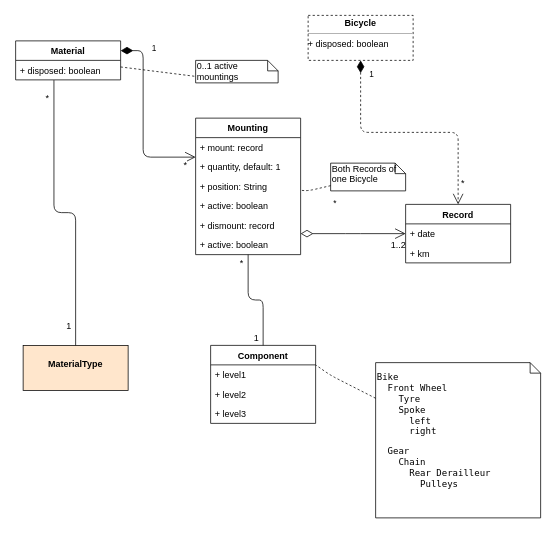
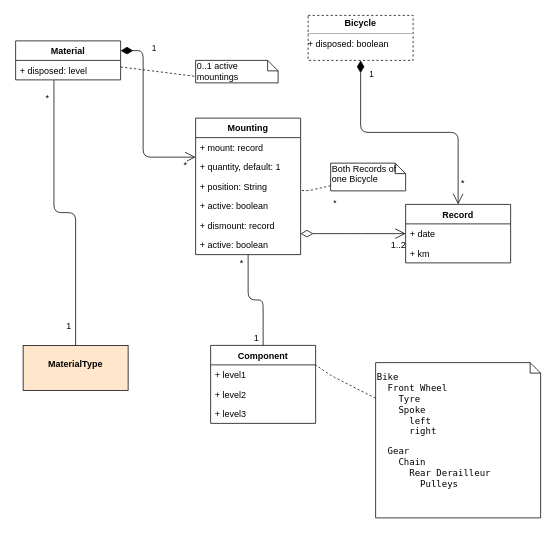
  <mxCell id="0" />
  <mxCell id="1" parent="0" />
- <mxCell id="2" value="1" style="endArrow=open;html=1;endSize=12;startArrow=diamondThin;startSize=14;startFill=1;edgeStyle=orthogonalEdgeStyle;align=left;verticalAlign=bottom;exitX=0.5;exitY=1;exitDx=0;exitDy=0;dashed=1;" parent="1" source="4" target="17" edge="1"><mxGeometry x="-0.832" y="10" relative="1" as="geometry"><mxPoint x="200" y="370" as="sourcePoint" /><mxPoint x="360" y="370" as="targetPoint" /><mxPoint as="offset" /></mxGeometry></mxCell>
+ <mxCell id="2" value="1" style="endArrow=open;html=1;endSize=12;startArrow=diamondThin;startSize=14;startFill=1;edgeStyle=orthogonalEdgeStyle;align=left;verticalAlign=bottom;exitX=0.5;exitY=1;exitDx=0;exitDy=0;" parent="1" source="4" target="17" edge="1"><mxGeometry x="-0.832" y="10" relative="1" as="geometry"><mxPoint x="200" y="370" as="sourcePoint" /><mxPoint x="360" y="370" as="targetPoint" /><mxPoint as="offset" /></mxGeometry></mxCell>
  <mxCell id="3" value="*" style="text;html=1;resizable=0;points=[];align=center;verticalAlign=middle;labelBackgroundColor=#ffffff;" parent="2" vertex="1" connectable="0"><mxGeometry x="0.877" y="1" relative="1" as="geometry"><mxPoint x="4" y="-9" as="offset" /></mxGeometry></mxCell>
  <mxCell id="4" value="&lt;p style=&quot;margin: 0px ; margin-top: 4px ; text-align: center&quot;&gt;&lt;b&gt;Bicycle&lt;/b&gt;&lt;/p&gt;&lt;hr size=&quot;1&quot;&gt;&lt;div style=&quot;height: 2px&quot;&gt;+ disposed: boolean&lt;/div&gt;" style="verticalAlign=top;align=left;overflow=fill;fontSize=12;fontFamily=Helvetica;html=1;dashed=1;" parent="1" vertex="1"><mxGeometry x="410" y="20" width="140" height="60" as="geometry" /></mxCell>
  <mxCell id="5" value="&lt;p style=&quot;margin: 0px ; margin-top: 4px ; text-align: center&quot;&gt;&lt;br&gt;&lt;b&gt;MaterialType&lt;/b&gt;&lt;/p&gt;" style="verticalAlign=top;align=left;overflow=fill;fontSize=12;fontFamily=Helvetica;html=1;fillColor=#ffe6cc;" parent="1" vertex="1"><mxGeometry x="30" y="460" width="140" height="60" as="geometry" /></mxCell>
  <mxCell id="6" value="1" style="endArrow=open;html=1;endSize=12;startArrow=diamondThin;startSize=14;startFill=1;edgeStyle=orthogonalEdgeStyle;align=left;verticalAlign=bottom;exitX=1;exitY=0.25;exitDx=0;exitDy=0;" parent="1" source="34" target="20" edge="1"><mxGeometry x="-0.704" y="10" relative="1" as="geometry"><mxPoint x="180" y="43" as="sourcePoint" /><mxPoint x="40" y="410" as="targetPoint" /><mxPoint as="offset" /><Array as="points"><mxPoint x="190" y="67" /><mxPoint x="190" y="209" /></Array></mxGeometry></mxCell>
  <mxCell id="7" value="*" style="text;html=1;resizable=0;points=[];align=center;verticalAlign=middle;labelBackgroundColor=#ffffff;" parent="6" vertex="1" connectable="0"><mxGeometry x="0.894" y="2" relative="1" as="geometry"><mxPoint x="-2" y="12" as="offset" /></mxGeometry></mxCell>
  <mxCell id="8" value="*" style="endArrow=open;html=1;endSize=12;startArrow=diamondThin;startSize=14;startFill=0;edgeStyle=orthogonalEdgeStyle;align=left;verticalAlign=bottom;entryX=0;entryY=0.5;entryDx=0;entryDy=0;" parent="1" source="20" target="18" edge="1"><mxGeometry x="-0.393" y="31" relative="1" as="geometry"><mxPoint x="430" y="350" as="sourcePoint" /><mxPoint x="440" y="310" as="targetPoint" /><Array as="points"><mxPoint x="470" y="311" /><mxPoint x="470" y="311" /></Array><mxPoint as="offset" /></mxGeometry></mxCell>
  <mxCell id="9" value="1..2" style="text;html=1;resizable=0;points=[];align=center;verticalAlign=middle;labelBackgroundColor=#ffffff;" parent="8" vertex="1" connectable="0"><mxGeometry x="0.871" relative="1" as="geometry"><mxPoint x="-2" y="14.5" as="offset" /></mxGeometry></mxCell>
  <mxCell id="10" value="" style="endArrow=none;html=1;edgeStyle=orthogonalEdgeStyle;exitX=0.365;exitY=1.013;exitDx=0;exitDy=0;exitPerimeter=0;" parent="1" source="35" target="5" edge="1"><mxGeometry relative="1" as="geometry"><mxPoint x="260" y="220" as="sourcePoint" /><mxPoint x="40" y="410" as="targetPoint" /></mxGeometry></mxCell>
  <mxCell id="11" value="" style="resizable=0;html=1;align=left;verticalAlign=bottom;labelBackgroundColor=#ffffff;fontSize=10;" parent="10" connectable="0" vertex="1"><mxGeometry x="-1" relative="1" as="geometry" /></mxCell>
  <mxCell id="12" value="" style="resizable=0;html=1;align=right;verticalAlign=bottom;labelBackgroundColor=#ffffff;fontSize=10;" parent="10" connectable="0" vertex="1"><mxGeometry x="1" relative="1" as="geometry" /></mxCell>
  <mxCell id="13" value="*" style="text;html=1;resizable=0;points=[];align=center;verticalAlign=middle;labelBackgroundColor=#ffffff;" parent="10" vertex="1" connectable="0"><mxGeometry x="-0.898" relative="1" as="geometry"><mxPoint x="-10" y="3" as="offset" /></mxGeometry></mxCell>
  <mxCell id="14" value="1" style="text;html=1;resizable=0;points=[];align=center;verticalAlign=middle;labelBackgroundColor=#ffffff;" parent="10" vertex="1" connectable="0"><mxGeometry x="0.866" relative="1" as="geometry"><mxPoint x="-10" y="-0.5" as="offset" /></mxGeometry></mxCell>
  <mxCell id="15" value="0..1 active mountings&amp;nbsp;" style="shape=note;whiteSpace=wrap;html=1;size=14;verticalAlign=top;align=left;spacingTop=-6;" parent="1" vertex="1"><mxGeometry x="260" y="80" width="110" height="30" as="geometry" /></mxCell>
  <mxCell id="16" value="" style="endArrow=none;dashed=1;html=1;entryX=0.003;entryY=0.713;entryDx=0;entryDy=0;entryPerimeter=0;" parent="1" source="34" target="15" edge="1"><mxGeometry width="50" height="50" relative="1" as="geometry"><mxPoint x="-140" y="477" as="sourcePoint" /><mxPoint x="-90" y="427" as="targetPoint" /></mxGeometry></mxCell>
  <mxCell id="17" value="Record" style="swimlane;fontStyle=1;childLayout=stackLayout;horizontal=1;startSize=26;fillColor=none;horizontalStack=0;resizeParent=1;resizeParentMax=0;resizeLast=0;collapsible=1;marginBottom=0;" parent="1" vertex="1"><mxGeometry x="540" y="272" width="140" height="78" as="geometry"><mxRectangle x="480" y="420" width="90" height="26" as="alternateBounds" /></mxGeometry></mxCell>
  <mxCell id="18" value="+ date" style="text;strokeColor=none;fillColor=none;align=left;verticalAlign=top;spacingLeft=4;spacingRight=4;overflow=hidden;rotatable=0;points=[[0,0.5],[1,0.5]];portConstraint=eastwest;" parent="17" vertex="1"><mxGeometry y="26" width="140" height="26" as="geometry" /></mxCell>
  <mxCell id="19" value="+ km" style="text;strokeColor=none;fillColor=none;align=left;verticalAlign=top;spacingLeft=4;spacingRight=4;overflow=hidden;rotatable=0;points=[[0,0.5],[1,0.5]];portConstraint=eastwest;" parent="17" vertex="1"><mxGeometry y="52" width="140" height="26" as="geometry" /></mxCell>
  <mxCell id="20" value="Mounting" style="swimlane;fontStyle=1;childLayout=stackLayout;horizontal=1;startSize=26;fillColor=none;horizontalStack=0;resizeParent=1;resizeParentMax=0;resizeLast=0;collapsible=1;marginBottom=0;" parent="1" vertex="1"><mxGeometry x="260" y="157" width="140" height="182" as="geometry"><mxRectangle x="480" y="317" width="80" height="26" as="alternateBounds" /></mxGeometry></mxCell>
  <mxCell id="21" value="+ mount: record" style="text;strokeColor=none;fillColor=none;align=left;verticalAlign=top;spacingLeft=4;spacingRight=4;overflow=hidden;rotatable=0;points=[[0,0.5],[1,0.5]];portConstraint=eastwest;" parent="20" vertex="1"><mxGeometry y="26" width="140" height="26" as="geometry" /></mxCell>
  <mxCell id="22" value="+ quantity, default: 1" style="text;strokeColor=none;fillColor=none;align=left;verticalAlign=top;spacingLeft=4;spacingRight=4;overflow=hidden;rotatable=0;points=[[0,0.5],[1,0.5]];portConstraint=eastwest;" vertex="1" parent="20"><mxGeometry y="52" width="140" height="26" as="geometry" /></mxCell>
  <mxCell id="23" value="+ position: String" style="text;strokeColor=none;fillColor=none;align=left;verticalAlign=top;spacingLeft=4;spacingRight=4;overflow=hidden;rotatable=0;points=[[0,0.5],[1,0.5]];portConstraint=eastwest;" vertex="1" parent="20"><mxGeometry y="78" width="140" height="26" as="geometry" /></mxCell>
  <mxCell id="24" value="+ active: boolean" style="text;strokeColor=none;fillColor=none;align=left;verticalAlign=top;spacingLeft=4;spacingRight=4;overflow=hidden;rotatable=0;points=[[0,0.5],[1,0.5]];portConstraint=eastwest;" vertex="1" parent="20"><mxGeometry y="104" width="140" height="26" as="geometry" /></mxCell>
  <mxCell id="25" value="+ dismount: record" style="text;strokeColor=none;fillColor=none;align=left;verticalAlign=top;spacingLeft=4;spacingRight=4;overflow=hidden;rotatable=0;points=[[0,0.5],[1,0.5]];portConstraint=eastwest;" parent="20" vertex="1"><mxGeometry y="130" width="140" height="26" as="geometry" /></mxCell>
  <mxCell id="26" value="+ active: boolean" style="text;strokeColor=none;fillColor=none;align=left;verticalAlign=top;spacingLeft=4;spacingRight=4;overflow=hidden;rotatable=0;points=[[0,0.5],[1,0.5]];portConstraint=eastwest;" parent="20" vertex="1"><mxGeometry y="156" width="140" height="26" as="geometry" /></mxCell>
  <mxCell id="27" value="Both Records of&amp;nbsp; one Bicycle" style="shape=note;whiteSpace=wrap;html=1;size=14;verticalAlign=top;align=left;spacingTop=-6;" parent="1" vertex="1"><mxGeometry x="440" y="217" width="100" height="37" as="geometry" /></mxCell>
  <mxCell id="28" value="" style="endArrow=none;dashed=1;html=1;" parent="1" source="27" target="20" edge="1"><mxGeometry width="50" height="50" relative="1" as="geometry"><mxPoint x="250" y="121.489" as="sourcePoint" /><mxPoint x="310.33" y="131.39" as="targetPoint" /><Array as="points"><mxPoint x="410" y="254" /></Array></mxGeometry></mxCell>
  <mxCell id="29" value="" style="endArrow=none;html=1;edgeStyle=orthogonalEdgeStyle;" edge="1" parent="1" source="20" target="36"><mxGeometry relative="1" as="geometry"><mxPoint x="109" y="126" as="sourcePoint" /><mxPoint x="110" y="480" as="targetPoint" /></mxGeometry></mxCell>
  <mxCell id="30" value="" style="resizable=0;html=1;align=left;verticalAlign=bottom;labelBackgroundColor=#ffffff;fontSize=10;" connectable="0" vertex="1" parent="29"><mxGeometry x="-1" relative="1" as="geometry" /></mxCell>
  <mxCell id="31" value="" style="resizable=0;html=1;align=right;verticalAlign=bottom;labelBackgroundColor=#ffffff;fontSize=10;" connectable="0" vertex="1" parent="29"><mxGeometry x="1" relative="1" as="geometry" /></mxCell>
  <mxCell id="32" value="*" style="text;html=1;resizable=0;points=[];align=center;verticalAlign=middle;labelBackgroundColor=#ffffff;" vertex="1" connectable="0" parent="29"><mxGeometry x="-0.898" relative="1" as="geometry"><mxPoint x="-10" y="3" as="offset" /></mxGeometry></mxCell>
  <mxCell id="33" value="1" style="text;html=1;resizable=0;points=[];align=center;verticalAlign=middle;labelBackgroundColor=#ffffff;" vertex="1" connectable="0" parent="29"><mxGeometry x="0.866" relative="1" as="geometry"><mxPoint x="-10" y="-0.5" as="offset" /></mxGeometry></mxCell>
  <mxCell id="34" value="Material" style="swimlane;fontStyle=1;childLayout=stackLayout;horizontal=1;startSize=26;fillColor=none;horizontalStack=0;resizeParent=1;resizeParentMax=0;resizeLast=0;collapsible=1;marginBottom=0;" vertex="1" parent="1"><mxGeometry x="20" y="54" width="140" height="52" as="geometry"><mxRectangle x="480" y="317" width="80" height="26" as="alternateBounds" /></mxGeometry></mxCell>
- <mxCell id="35" value="+ disposed: boolean" style="text;strokeColor=none;fillColor=none;align=left;verticalAlign=top;spacingLeft=4;spacingRight=4;overflow=hidden;rotatable=0;points=[[0,0.5],[1,0.5]];portConstraint=eastwest;" vertex="1" parent="34"><mxGeometry y="26" width="140" height="26" as="geometry" /></mxCell>
+ <mxCell id="35" value="+ disposed: level" style="text;strokeColor=none;fillColor=none;align=left;verticalAlign=top;spacingLeft=4;spacingRight=4;overflow=hidden;rotatable=0;points=[[0,0.5],[1,0.5]];portConstraint=eastwest;" vertex="1" parent="34"><mxGeometry y="26" width="140" height="26" as="geometry" /></mxCell>
  <mxCell id="36" value="Component" style="swimlane;fontStyle=1;childLayout=stackLayout;horizontal=1;startSize=26;fillColor=none;horizontalStack=0;resizeParent=1;resizeParentMax=0;resizeLast=0;collapsible=1;marginBottom=0;" vertex="1" parent="1"><mxGeometry x="280" y="460" width="140" height="104" as="geometry"><mxRectangle x="480" y="420" width="90" height="26" as="alternateBounds" /></mxGeometry></mxCell>
  <mxCell id="37" value="+ level1" style="text;strokeColor=none;fillColor=none;align=left;verticalAlign=top;spacingLeft=4;spacingRight=4;overflow=hidden;rotatable=0;points=[[0,0.5],[1,0.5]];portConstraint=eastwest;" vertex="1" parent="36"><mxGeometry y="26" width="140" height="26" as="geometry" /></mxCell>
  <mxCell id="38" value="+ level2" style="text;strokeColor=none;fillColor=none;align=left;verticalAlign=top;spacingLeft=4;spacingRight=4;overflow=hidden;rotatable=0;points=[[0,0.5],[1,0.5]];portConstraint=eastwest;" vertex="1" parent="36"><mxGeometry y="52" width="140" height="26" as="geometry" /></mxCell>
  <mxCell id="39" value="+ level3" style="text;strokeColor=none;fillColor=none;align=left;verticalAlign=top;spacingLeft=4;spacingRight=4;overflow=hidden;rotatable=0;points=[[0,0.5],[1,0.5]];portConstraint=eastwest;" vertex="1" parent="36"><mxGeometry y="78" width="140" height="26" as="geometry" /></mxCell>
  <mxCell id="40" value="&lt;pre&gt;Bike&lt;br&gt;&amp;nbsp; Front Wheel&lt;br&gt;&amp;nbsp; &amp;nbsp; Tyre&lt;br&gt;    Spoke&lt;br/&gt;      left&lt;br/&gt;      right&lt;/pre&gt;&lt;pre&gt;  Gear&lt;br&gt;&amp;nbsp;   Chain&lt;br&gt;&amp;nbsp; &amp;nbsp;   Rear Derailleur&lt;br&gt;&amp;nbsp; &amp;nbsp; &amp;nbsp;   Pulleys&lt;br&gt;&lt;br&gt;&lt;br&gt;&lt;/pre&gt;" style="shape=note;whiteSpace=wrap;html=1;size=14;verticalAlign=top;align=left;spacingTop=-6;" vertex="1" parent="1"><mxGeometry x="500" y="483" width="220" height="207" as="geometry" /></mxCell>
  <mxCell id="41" value="" style="endArrow=none;dashed=1;html=1;entryX=1;entryY=0.25;entryDx=0;entryDy=0;" edge="1" parent="1" source="40" target="36"><mxGeometry width="50" height="50" relative="1" as="geometry"><mxPoint x="450" y="257.063" as="sourcePoint" /><mxPoint x="410" y="258.375" as="targetPoint" /><Array as="points"><mxPoint x="440" y="500" /></Array></mxGeometry></mxCell>
